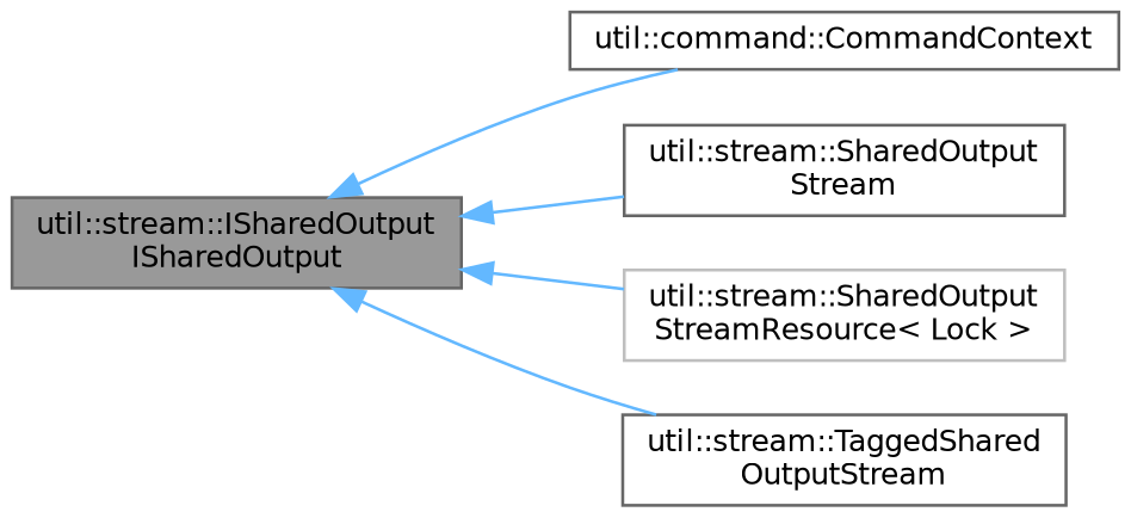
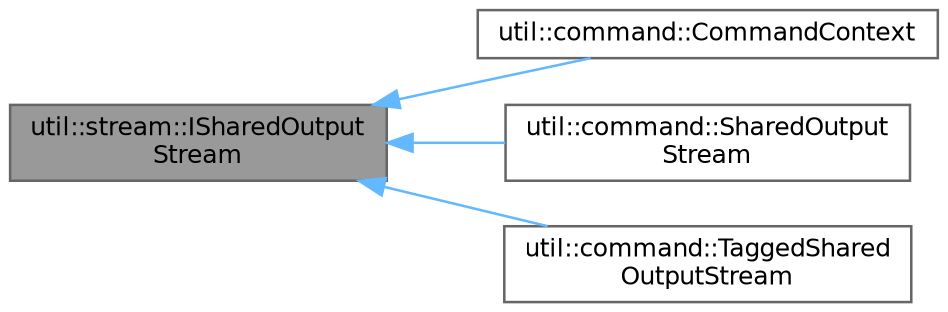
  digraph {
    rankdir=LR
    node [color=gray40 fillcolor=white fontname=Helvetica fontsize=10 shape=box style=filled]
    edge [color=steelblue1 dir=back fontname=Helvetica fontsize=10 labelfontname=Helvetica labelfontsize=10 style=solid]
-   n1 [fillcolor=grey60 fontcolor=black height=0.2 label="util::stream::ISharedOutput\lISharedOutput" width=0.4]
+   n1 [fillcolor=grey60 fontcolor=black height=0.2 label="util::stream::ISharedOutput\lStream" width=0.4]
    n2 [height=0.2 label="util::command::CommandContext" width=0.4]
-   n3 [height=0.2 label="util::stream::SharedOutput\lStream" width=0.4]
-   n4 [color=grey75 height=0.2 label="util::stream::SharedOutput\lStreamResource\< Lock \>" width=0.4]
-   n5 [height=0.2 label="util::stream::TaggedShared\lOutputStream" width=0.4]
+   n3 [height=0.2 label="util::command::SharedOutput\lStream" width=0.4]
+   n5 [height=0.2 label="util::command::TaggedShared\lOutputStream" width=0.4]
    n1 -> n2
    n1 -> n3
-   n1 -> n4
    n1 -> n5
  }
